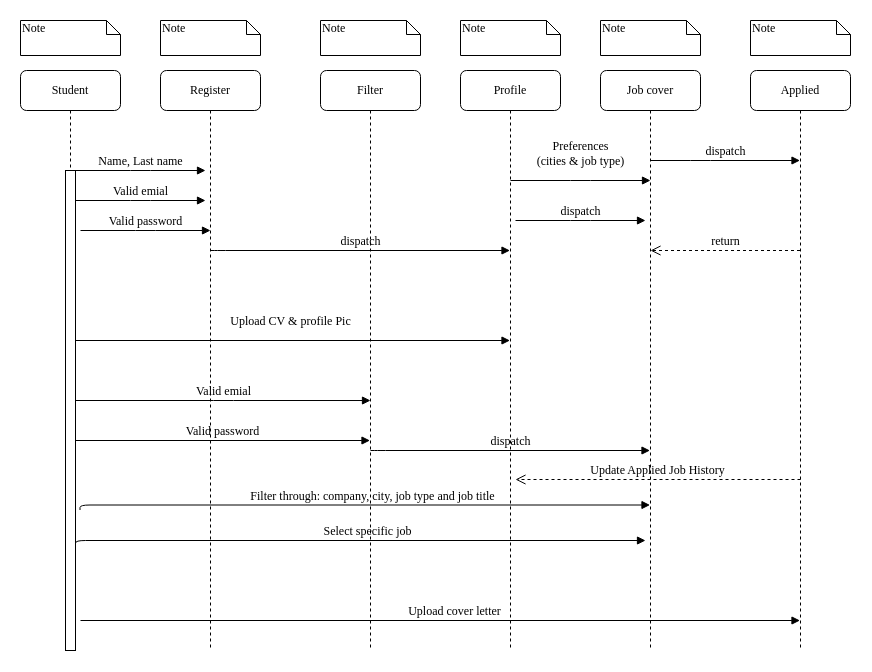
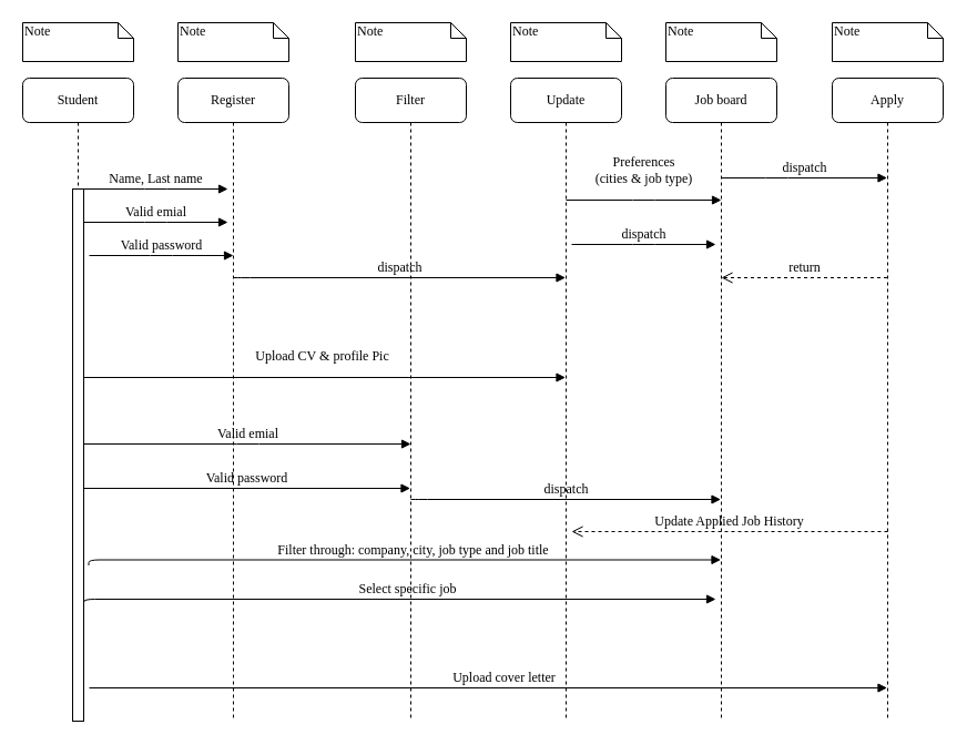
  <mxCell id="0" />
  <mxCell id="1" parent="0" />
  <mxCell id="2" value="Register" style="shape=umlLifeline;perimeter=lifelinePerimeter;whiteSpace=wrap;html=1;container=1;collapsible=0;recursiveResize=0;outlineConnect=0;rounded=1;shadow=0;comic=0;labelBackgroundColor=none;strokeColor=#000000;strokeWidth=1;fillColor=#FFFFFF;fontFamily=Verdana;fontSize=12;fontColor=#000000;align=center;" parent="1" vertex="1"><mxGeometry x="160" y="70" width="100" height="580" as="geometry" /></mxCell>
  <mxCell id="3" value="Filter" style="shape=umlLifeline;perimeter=lifelinePerimeter;whiteSpace=wrap;html=1;container=1;collapsible=0;recursiveResize=0;outlineConnect=0;rounded=1;shadow=0;comic=0;labelBackgroundColor=none;strokeColor=#000000;strokeWidth=1;fillColor=#FFFFFF;fontFamily=Verdana;fontSize=12;fontColor=#000000;align=center;" parent="1" vertex="1"><mxGeometry x="320" y="70" width="100" height="580" as="geometry" /></mxCell>
- <mxCell id="4" value="Profile" style="shape=umlLifeline;perimeter=lifelinePerimeter;whiteSpace=wrap;html=1;container=1;collapsible=0;recursiveResize=0;outlineConnect=0;rounded=1;shadow=0;comic=0;labelBackgroundColor=none;strokeColor=#000000;strokeWidth=1;fillColor=#FFFFFF;fontFamily=Verdana;fontSize=12;fontColor=#000000;align=center;" parent="1" vertex="1"><mxGeometry x="460" y="70" width="100" height="580" as="geometry" /></mxCell>
- <mxCell id="5" value="Job cover" style="shape=umlLifeline;perimeter=lifelinePerimeter;whiteSpace=wrap;html=1;container=1;collapsible=0;recursiveResize=0;outlineConnect=0;rounded=1;shadow=0;comic=0;labelBackgroundColor=none;strokeColor=#000000;strokeWidth=1;fillColor=#FFFFFF;fontFamily=Verdana;fontSize=12;fontColor=#000000;align=center;" parent="1" vertex="1"><mxGeometry x="600" y="70" width="100" height="580" as="geometry" /></mxCell>
- <mxCell id="6" value="Applied" style="shape=umlLifeline;perimeter=lifelinePerimeter;whiteSpace=wrap;html=1;container=1;collapsible=0;recursiveResize=0;outlineConnect=0;rounded=1;shadow=0;comic=0;labelBackgroundColor=none;strokeColor=#000000;strokeWidth=1;fillColor=#FFFFFF;fontFamily=Verdana;fontSize=12;fontColor=#000000;align=center;" parent="1" vertex="1"><mxGeometry x="750" y="70" width="100" height="580" as="geometry" /></mxCell>
+ <mxCell id="4" value="Update" style="shape=umlLifeline;perimeter=lifelinePerimeter;whiteSpace=wrap;html=1;container=1;collapsible=0;recursiveResize=0;outlineConnect=0;rounded=1;shadow=0;comic=0;labelBackgroundColor=none;strokeColor=#000000;strokeWidth=1;fillColor=#FFFFFF;fontFamily=Verdana;fontSize=12;fontColor=#000000;align=center;" parent="1" vertex="1"><mxGeometry x="460" y="70" width="100" height="580" as="geometry" /></mxCell>
+ <mxCell id="5" value="Job board" style="shape=umlLifeline;perimeter=lifelinePerimeter;whiteSpace=wrap;html=1;container=1;collapsible=0;recursiveResize=0;outlineConnect=0;rounded=1;shadow=0;comic=0;labelBackgroundColor=none;strokeColor=#000000;strokeWidth=1;fillColor=#FFFFFF;fontFamily=Verdana;fontSize=12;fontColor=#000000;align=center;" parent="1" vertex="1"><mxGeometry x="600" y="70" width="100" height="580" as="geometry" /></mxCell>
+ <mxCell id="6" value="Apply" style="shape=umlLifeline;perimeter=lifelinePerimeter;whiteSpace=wrap;html=1;container=1;collapsible=0;recursiveResize=0;outlineConnect=0;rounded=1;shadow=0;comic=0;labelBackgroundColor=none;strokeColor=#000000;strokeWidth=1;fillColor=#FFFFFF;fontFamily=Verdana;fontSize=12;fontColor=#000000;align=center;" parent="1" vertex="1"><mxGeometry x="750" y="70" width="100" height="580" as="geometry" /></mxCell>
  <mxCell id="7" value="Student" style="shape=umlLifeline;perimeter=lifelinePerimeter;whiteSpace=wrap;html=1;container=1;collapsible=0;recursiveResize=0;outlineConnect=0;rounded=1;shadow=0;comic=0;labelBackgroundColor=none;strokeColor=#000000;strokeWidth=1;fillColor=#FFFFFF;fontFamily=Verdana;fontSize=12;fontColor=#000000;align=center;" parent="1" vertex="1"><mxGeometry x="20" y="70" width="100" height="580" as="geometry" /></mxCell>
  <mxCell id="8" value="" style="html=1;points=[];perimeter=orthogonalPerimeter;rounded=0;shadow=0;comic=0;labelBackgroundColor=none;strokeColor=#000000;strokeWidth=1;fillColor=#FFFFFF;fontFamily=Verdana;fontSize=12;fontColor=#000000;align=center;" parent="7" vertex="1"><mxGeometry x="45" y="100" width="10" height="480" as="geometry" /></mxCell>
  <mxCell id="9" value="dispatch" style="html=1;verticalAlign=bottom;endArrow=block;entryX=0;entryY=0;labelBackgroundColor=none;fontFamily=Verdana;fontSize=12;edgeStyle=elbowEdgeStyle;elbow=vertical;" parent="1" edge="1"><mxGeometry relative="1" as="geometry"><mxPoint x="515" y="220" as="sourcePoint" /><mxPoint x="645" y="220" as="targetPoint" /></mxGeometry></mxCell>
  <mxCell id="10" value="return" style="html=1;verticalAlign=bottom;endArrow=open;dashed=1;endSize=8;labelBackgroundColor=none;fontFamily=Verdana;fontSize=12;edgeStyle=elbowEdgeStyle;elbow=vertical;" parent="1" source="6" edge="1"><mxGeometry relative="1" as="geometry"><mxPoint x="650" y="250" as="targetPoint" /><Array as="points"><mxPoint x="690" y="250" /><mxPoint x="620" y="250" /></Array><mxPoint x="645" y="250" as="sourcePoint" /></mxGeometry></mxCell>
  <mxCell id="11" value="Update Applied Job History" style="html=1;verticalAlign=bottom;endArrow=open;dashed=1;endSize=8;labelBackgroundColor=none;fontFamily=Verdana;fontSize=12;" parent="1" edge="1"><mxGeometry relative="1" as="geometry"><mxPoint x="515" y="479" as="targetPoint" /><mxPoint x="800" y="479" as="sourcePoint" /></mxGeometry></mxCell>
  <mxCell id="12" value="Name, Last name" style="html=1;verticalAlign=bottom;endArrow=block;entryX=0;entryY=0;labelBackgroundColor=none;fontFamily=Verdana;fontSize=12;edgeStyle=elbowEdgeStyle;elbow=vertical;" parent="1" source="8" edge="1"><mxGeometry relative="1" as="geometry"><mxPoint x="140" y="180" as="sourcePoint" /><mxPoint x="205" y="170" as="targetPoint" /></mxGeometry></mxCell>
  <mxCell id="13" value="Note" style="shape=note;whiteSpace=wrap;html=1;size=14;verticalAlign=top;align=left;spacingTop=-6;rounded=0;shadow=0;comic=0;labelBackgroundColor=none;strokeColor=#000000;strokeWidth=1;fillColor=#FFFFFF;fontFamily=Verdana;fontSize=12;fontColor=#000000;" parent="1" vertex="1"><mxGeometry x="20" y="20" width="100" height="35" as="geometry" /></mxCell>
  <mxCell id="14" value="Note" style="shape=note;whiteSpace=wrap;html=1;size=14;verticalAlign=top;align=left;spacingTop=-6;rounded=0;shadow=0;comic=0;labelBackgroundColor=none;strokeColor=#000000;strokeWidth=1;fillColor=#FFFFFF;fontFamily=Verdana;fontSize=12;fontColor=#000000;" parent="1" vertex="1"><mxGeometry x="160" y="20" width="100" height="35" as="geometry" /></mxCell>
  <mxCell id="15" value="Note" style="shape=note;whiteSpace=wrap;html=1;size=14;verticalAlign=top;align=left;spacingTop=-6;rounded=0;shadow=0;comic=0;labelBackgroundColor=none;strokeColor=#000000;strokeWidth=1;fillColor=#FFFFFF;fontFamily=Verdana;fontSize=12;fontColor=#000000;" parent="1" vertex="1"><mxGeometry x="320" y="20" width="100" height="35" as="geometry" /></mxCell>
  <mxCell id="16" value="Note" style="shape=note;whiteSpace=wrap;html=1;size=14;verticalAlign=top;align=left;spacingTop=-6;rounded=0;shadow=0;comic=0;labelBackgroundColor=none;strokeColor=#000000;strokeWidth=1;fillColor=#FFFFFF;fontFamily=Verdana;fontSize=12;fontColor=#000000;" parent="1" vertex="1"><mxGeometry x="460" y="20" width="100" height="35" as="geometry" /></mxCell>
  <mxCell id="17" value="Note" style="shape=note;whiteSpace=wrap;html=1;size=14;verticalAlign=top;align=left;spacingTop=-6;rounded=0;shadow=0;comic=0;labelBackgroundColor=none;strokeColor=#000000;strokeWidth=1;fillColor=#FFFFFF;fontFamily=Verdana;fontSize=12;fontColor=#000000;" parent="1" vertex="1"><mxGeometry x="600" y="20" width="100" height="35" as="geometry" /></mxCell>
  <mxCell id="18" value="Note" style="shape=note;whiteSpace=wrap;html=1;size=14;verticalAlign=top;align=left;spacingTop=-6;rounded=0;shadow=0;comic=0;labelBackgroundColor=none;strokeColor=#000000;strokeWidth=1;fillColor=#FFFFFF;fontFamily=Verdana;fontSize=12;fontColor=#000000;" parent="1" vertex="1"><mxGeometry x="750" y="20" width="100" height="35" as="geometry" /></mxCell>
  <mxCell id="19" value="Valid emial" style="html=1;verticalAlign=bottom;endArrow=block;entryX=0;entryY=0;labelBackgroundColor=none;fontFamily=Verdana;fontSize=12;edgeStyle=elbowEdgeStyle;elbow=horizontal;" edge="1" parent="1"><mxGeometry relative="1" as="geometry"><mxPoint x="75" y="200" as="sourcePoint" /><mxPoint x="205" y="200" as="targetPoint" /></mxGeometry></mxCell>
  <mxCell id="20" value="Valid password" style="html=1;verticalAlign=bottom;endArrow=block;entryX=0;entryY=0;labelBackgroundColor=none;fontFamily=Verdana;fontSize=12;edgeStyle=elbowEdgeStyle;elbow=vertical;" edge="1" parent="1"><mxGeometry relative="1" as="geometry"><mxPoint x="80" y="230" as="sourcePoint" /><mxPoint x="210" y="230" as="targetPoint" /></mxGeometry></mxCell>
  <mxCell id="21" value="Upload CV &amp;amp; profile Pic&lt;br&gt;" style="html=1;verticalAlign=bottom;endArrow=block;labelBackgroundColor=none;fontFamily=Verdana;fontSize=12;edgeStyle=elbowEdgeStyle;elbow=vertical;" edge="1" parent="1" target="4"><mxGeometry x="-0.01" y="10" relative="1" as="geometry"><mxPoint x="75" y="340" as="sourcePoint" /><mxPoint x="205" y="340" as="targetPoint" /><mxPoint as="offset" /></mxGeometry></mxCell>
  <mxCell id="22" value="Upload cover letter" style="html=1;verticalAlign=bottom;endArrow=block;labelBackgroundColor=none;fontFamily=Verdana;fontSize=12;" edge="1" parent="1" target="6"><mxGeometry x="0.04" relative="1" as="geometry"><mxPoint x="80" y="620" as="sourcePoint" /><mxPoint x="918.5" y="620" as="targetPoint" /><mxPoint as="offset" /></mxGeometry></mxCell>
  <mxCell id="23" value="Filter through: company, city, job type and job title" style="html=1;verticalAlign=bottom;endArrow=block;labelBackgroundColor=none;fontFamily=Verdana;fontSize=12;edgeStyle=elbowEdgeStyle;elbow=vertical;exitX=0.9;exitY=0.647;exitDx=0;exitDy=0;exitPerimeter=0;" edge="1" parent="1" target="5"><mxGeometry x="0.028" relative="1" as="geometry"><mxPoint x="79.5" y="509.5" as="sourcePoint" /><mxPoint x="640" y="510" as="targetPoint" /><Array as="points"><mxPoint x="355.5" y="504.5" /></Array><mxPoint x="1" as="offset" /></mxGeometry></mxCell>
  <mxCell id="24" value="Preferences &lt;br&gt;(cities &amp;amp; job type)" style="html=1;verticalAlign=bottom;endArrow=block;labelBackgroundColor=none;fontFamily=Verdana;fontSize=12;edgeStyle=elbowEdgeStyle;elbow=vertical;" edge="1" parent="1"><mxGeometry y="10" relative="1" as="geometry"><mxPoint x="510" y="180" as="sourcePoint" /><mxPoint x="650" y="180" as="targetPoint" /><mxPoint as="offset" /></mxGeometry></mxCell>
  <mxCell id="25" value="dispatch" style="html=1;verticalAlign=bottom;endArrow=block;labelBackgroundColor=none;fontFamily=Verdana;fontSize=12;edgeStyle=elbowEdgeStyle;elbow=vertical;" edge="1" parent="1" target="6"><mxGeometry relative="1" as="geometry"><mxPoint x="650" y="160" as="sourcePoint" /><mxPoint x="780" y="160" as="targetPoint" /></mxGeometry></mxCell>
  <mxCell id="26" value="Select specific job" style="html=1;verticalAlign=bottom;endArrow=block;labelBackgroundColor=none;fontFamily=Verdana;fontSize=12;edgeStyle=elbowEdgeStyle;elbow=vertical;exitX=0.9;exitY=0.647;exitDx=0;exitDy=0;exitPerimeter=0;" edge="1" parent="1"><mxGeometry x="0.028" relative="1" as="geometry"><mxPoint x="75" y="545" as="sourcePoint" /><mxPoint x="645" y="540" as="targetPoint" /><Array as="points"><mxPoint x="351" y="540" /></Array><mxPoint x="1" as="offset" /></mxGeometry></mxCell>
  <mxCell id="27" value="dispatch" style="html=1;verticalAlign=bottom;endArrow=block;labelBackgroundColor=none;fontFamily=Verdana;fontSize=12;edgeStyle=elbowEdgeStyle;elbow=vertical;" edge="1" parent="1" target="4"><mxGeometry relative="1" as="geometry"><mxPoint x="210" y="250" as="sourcePoint" /><Array as="points"><mxPoint x="215" y="250" /></Array><mxPoint x="340" y="250" as="targetPoint" /></mxGeometry></mxCell>
  <mxCell id="28" value="Valid emial" style="html=1;verticalAlign=bottom;endArrow=block;entryX=0.5;entryY=0.569;labelBackgroundColor=none;fontFamily=Verdana;fontSize=12;edgeStyle=elbowEdgeStyle;elbow=horizontal;entryDx=0;entryDy=0;entryPerimeter=0;" edge="1" parent="1" target="3"><mxGeometry relative="1" as="geometry"><mxPoint x="75" y="400" as="sourcePoint" /><mxPoint x="205" y="400" as="targetPoint" /></mxGeometry></mxCell>
  <mxCell id="29" value="Valid password" style="html=1;verticalAlign=bottom;endArrow=block;labelBackgroundColor=none;fontFamily=Verdana;fontSize=12;edgeStyle=elbowEdgeStyle;elbow=vertical;" edge="1" parent="1" target="3"><mxGeometry relative="1" as="geometry"><mxPoint x="75" y="440" as="sourcePoint" /><mxPoint x="205" y="440" as="targetPoint" /></mxGeometry></mxCell>
  <mxCell id="30" value="dispatch" style="html=1;verticalAlign=bottom;endArrow=block;labelBackgroundColor=none;fontFamily=Verdana;fontSize=12;edgeStyle=elbowEdgeStyle;elbow=vertical;" edge="1" parent="1"><mxGeometry relative="1" as="geometry"><mxPoint x="370" y="450" as="sourcePoint" /><Array as="points"><mxPoint x="375" y="450" /></Array><mxPoint x="649.5" y="450" as="targetPoint" /></mxGeometry></mxCell>
